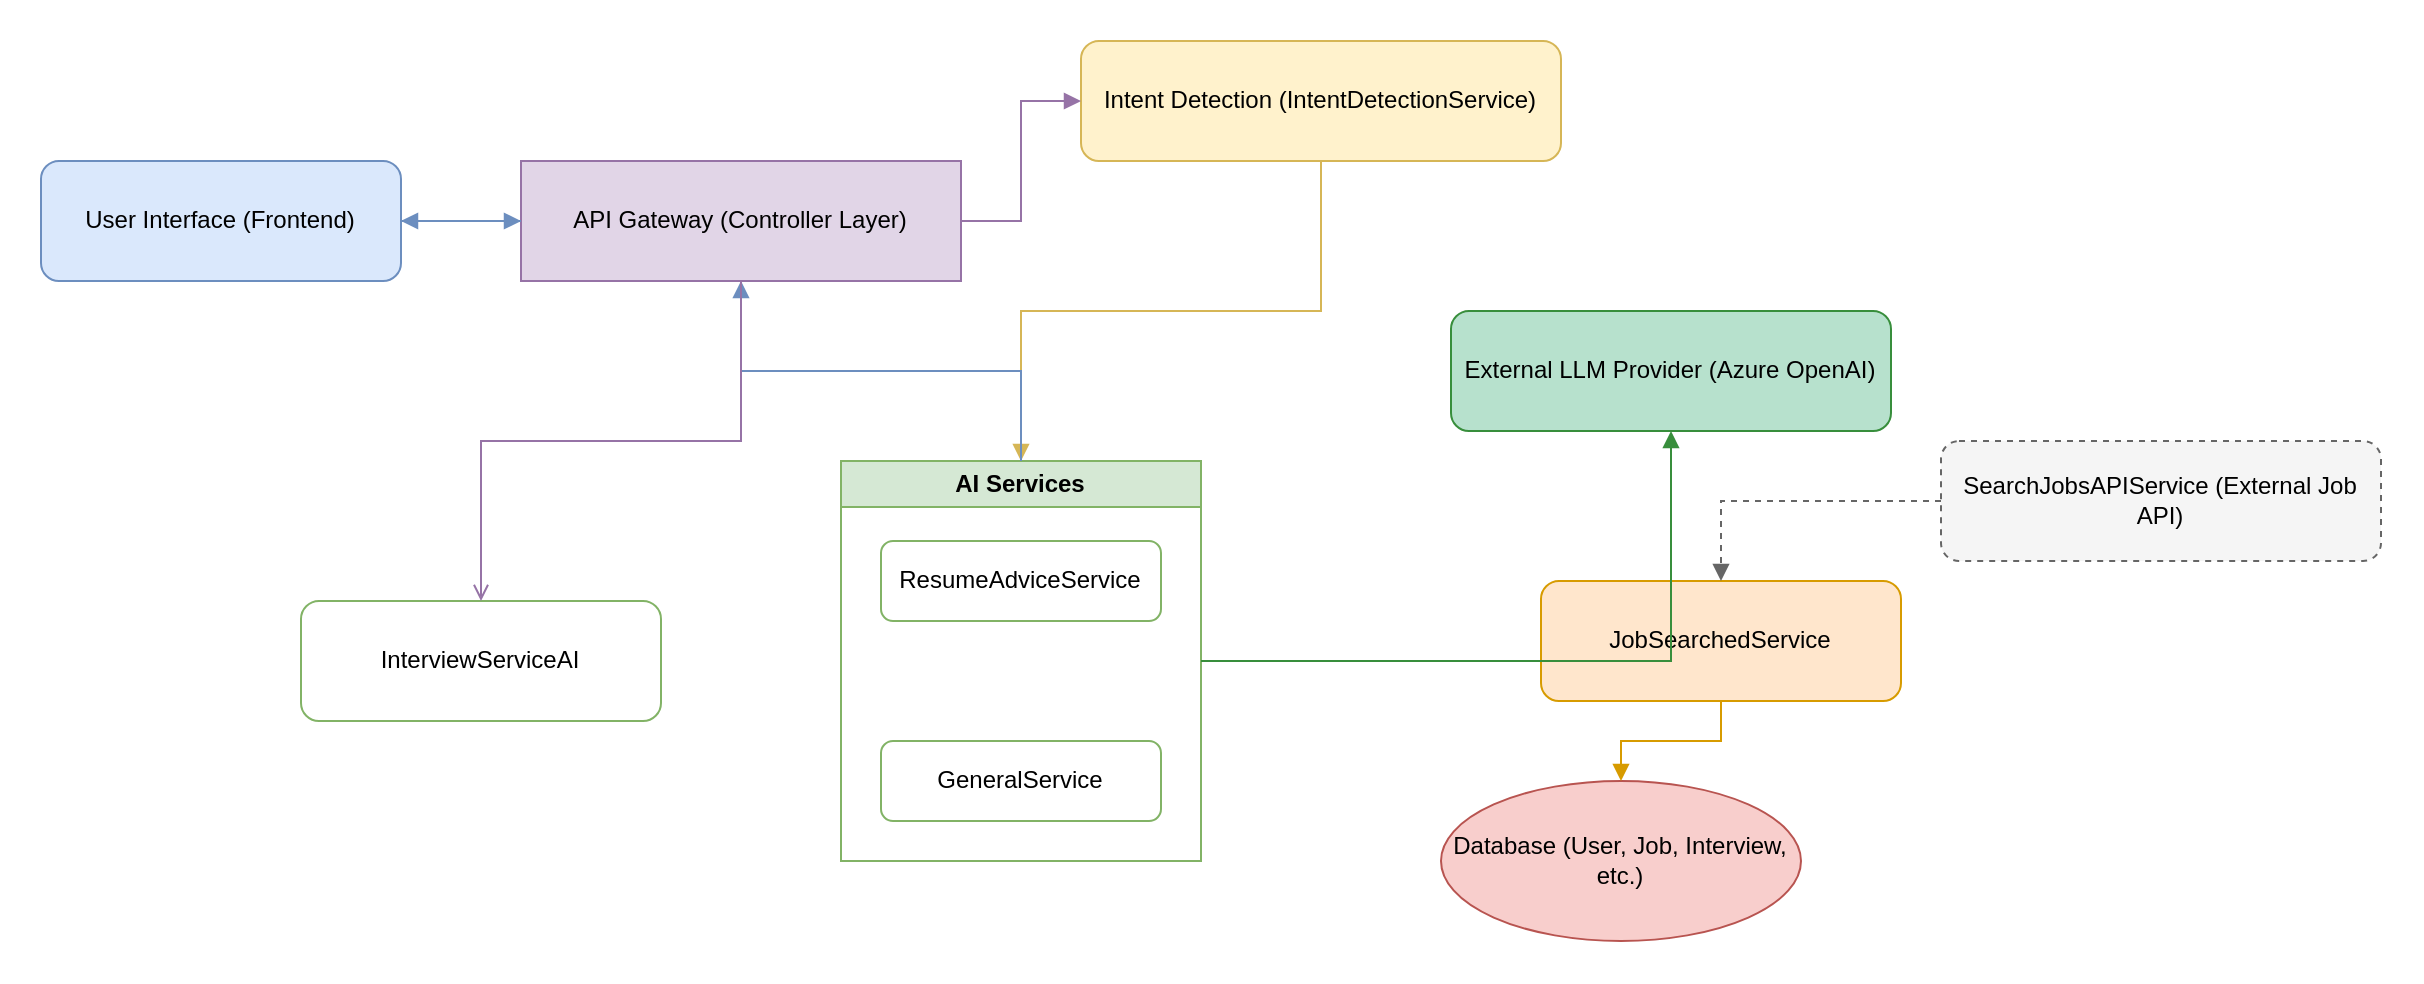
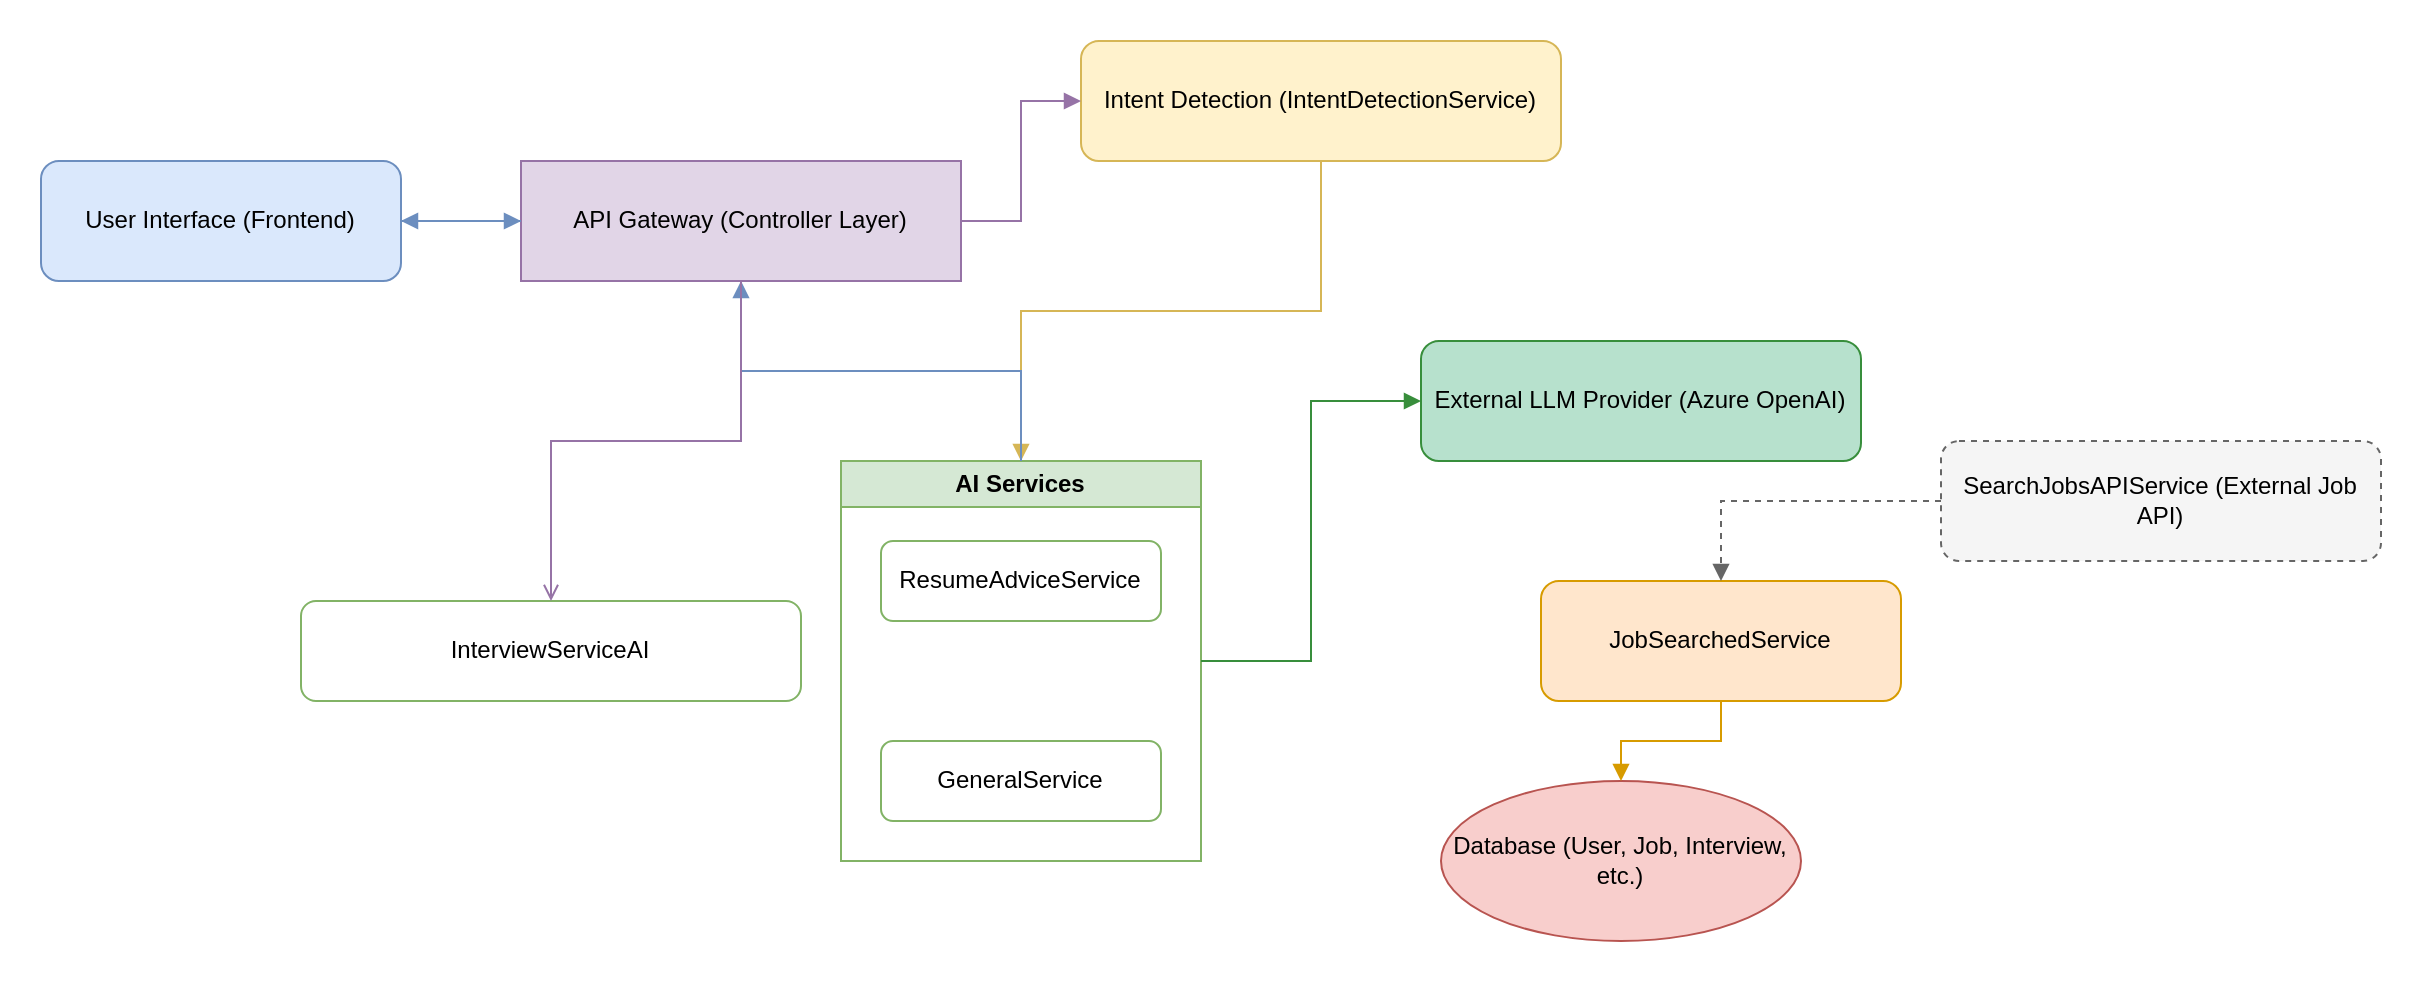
  <mxCell id="0" />
  <mxCell id="1" parent="0" />
  <mxCell id="2" value="User Interface (Frontend)" style="rounded=1;whiteSpace=wrap;html=1;fillColor=#dae8fc;strokeColor=#6c8ebf;" parent="1" vertex="1"><mxGeometry x="20" y="80" width="180" height="60" as="geometry" /></mxCell>
  <mxCell id="3" value="API Gateway (Controller Layer)" style="whiteSpace=wrap;html=1;fillColor=#e1d5e7;strokeColor=#9673a6;rounded=0;" parent="1" vertex="1"><mxGeometry x="260" y="80" width="220" height="60" as="geometry" /></mxCell>
  <mxCell id="4" value="Intent Detection (IntentDetectionService)" style="rounded=1;whiteSpace=wrap;html=1;fillColor=#fff2cc;strokeColor=#d6b656;" parent="1" vertex="1"><mxGeometry x="540" y="20" width="240" height="60" as="geometry" /></mxCell>
  <mxCell id="5" value="AI Services" style="swimlane;whiteSpace=wrap;html=1;fillColor=#d5e8d4;strokeColor=#82b366;" parent="1" vertex="1"><mxGeometry x="420" y="230" width="180" height="200" as="geometry" /></mxCell>
  <mxCell id="6" value="ResumeAdviceService" style="rounded=1;whiteSpace=wrap;html=1;fillColor=#ffffff;strokeColor=#82b366;" parent="5" vertex="1"><mxGeometry x="20" y="40" width="140" height="40" as="geometry" /></mxCell>
  <mxCell id="7" value="GeneralService" style="rounded=1;whiteSpace=wrap;html=1;fillColor=#ffffff;strokeColor=#82b366;" parent="5" vertex="1"><mxGeometry x="20" y="140" width="140" height="40" as="geometry" /></mxCell>
- <mxCell id="8" value="InterviewServiceAI" style="rounded=1;whiteSpace=wrap;html=1;fillColor=#ffffff;strokeColor=#82b366;" parent="1" vertex="1"><mxGeometry x="150" y="300" width="180" height="60" as="geometry" /></mxCell>
+ <mxCell id="8" value="InterviewServiceAI" style="rounded=1;whiteSpace=wrap;html=1;fillColor=#ffffff;strokeColor=#82b366;" parent="1" vertex="1"><mxGeometry x="150" y="300" width="250" height="50" as="geometry" /></mxCell>
  <mxCell id="9" value="JobSearchedService" style="rounded=1;whiteSpace=wrap;html=1;fillColor=#ffe6cc;strokeColor=#d79b00;" parent="1" vertex="1"><mxGeometry x="770" y="290" width="180" height="60" as="geometry" /></mxCell>
  <mxCell id="10" value="SearchJobsAPIService (External Job API)" style="rounded=1;whiteSpace=wrap;html=1;fillColor=#f5f5f5;strokeColor=#666666;dashed=1;" parent="1" vertex="1"><mxGeometry x="970" y="220" width="220" height="60" as="geometry" /></mxCell>
  <mxCell id="11" value="Database (User, Job, Interview, etc.)" style="ellipse;whiteSpace=wrap;html=1;fillColor=#f8cecc;strokeColor=#b85450;" parent="1" vertex="1"><mxGeometry x="720" y="390" width="180" height="80" as="geometry" /></mxCell>
- <mxCell id="12" value="External LLM Provider (Azure OpenAI)" style="rounded=1;whiteSpace=wrap;html=1;fillColor=#b7e1cd;strokeColor=#388e3c;" parent="1" vertex="1"><mxGeometry x="725" y="155" width="220" height="60" as="geometry" /></mxCell>
+ <mxCell id="12" value="External LLM Provider (Azure OpenAI)" style="rounded=1;whiteSpace=wrap;html=1;fillColor=#b7e1cd;strokeColor=#388e3c;" parent="1" vertex="1"><mxGeometry x="710" y="170" width="220" height="60" as="geometry" /></mxCell>
  <mxCell id="13" style="edgeStyle=orthogonalEdgeStyle;rounded=0;orthogonalLoop=1;jettySize=auto;html=1;endArrow=block;endFill=1;strokeColor=#6c8ebf;" parent="1" source="2" target="3" edge="1"><mxGeometry relative="1" as="geometry" /></mxCell>
  <mxCell id="14" style="edgeStyle=orthogonalEdgeStyle;rounded=0;orthogonalLoop=1;jettySize=auto;html=1;endArrow=block;endFill=1;strokeColor=#9673a6;" parent="1" source="3" target="4" edge="1"><mxGeometry relative="1" as="geometry" /></mxCell>
  <mxCell id="15" style="edgeStyle=orthogonalEdgeStyle;rounded=0;orthogonalLoop=1;jettySize=auto;html=1;endArrow=block;endFill=1;strokeColor=#d6b656;" parent="1" source="4" target="5" edge="1"><mxGeometry relative="1" as="geometry" /></mxCell>
  <mxCell id="16" style="edgeStyle=orthogonalEdgeStyle;rounded=0;orthogonalLoop=1;jettySize=auto;html=1;endArrow=block;endFill=1;strokeColor=#388e3c;" parent="1" source="5" target="12" edge="1"><mxGeometry relative="1" as="geometry" /></mxCell>
  <mxCell id="17" style="edgeStyle=orthogonalEdgeStyle;rounded=0;orthogonalLoop=1;jettySize=auto;html=1;endArrow=block;endFill=1;strokeColor=#6c8ebf;" parent="1" source="5" target="3" edge="1"><mxGeometry relative="1" as="geometry" /></mxCell>
  <mxCell id="18" style="edgeStyle=orthogonalEdgeStyle;rounded=0;orthogonalLoop=1;jettySize=auto;html=1;endArrow=block;endFill=1;strokeColor=#6c8ebf;dashed=1;" parent="1" source="3" target="2" edge="1"><mxGeometry relative="1" as="geometry" /></mxCell>
  <mxCell id="19" style="edgeStyle=orthogonalEdgeStyle;rounded=0;orthogonalLoop=1;jettySize=auto;html=1;endArrow=open;endFill=1;strokeColor=#9673a6;" parent="1" source="3" target="8" edge="1"><mxGeometry relative="1" as="geometry" /></mxCell>
  <mxCell id="20" style="edgeStyle=orthogonalEdgeStyle;rounded=0;orthogonalLoop=1;jettySize=auto;html=1;endArrow=block;endFill=1;strokeColor=#d79b00;" parent="1" source="9" target="11" edge="1"><mxGeometry relative="1" as="geometry" /></mxCell>
  <mxCell id="21" style="edgeStyle=orthogonalEdgeStyle;rounded=0;orthogonalLoop=1;jettySize=auto;html=1;endArrow=block;endFill=1;strokeColor=#666666;dashed=1;" parent="1" source="10" target="9" edge="1"><mxGeometry relative="1" as="geometry" /></mxCell>
